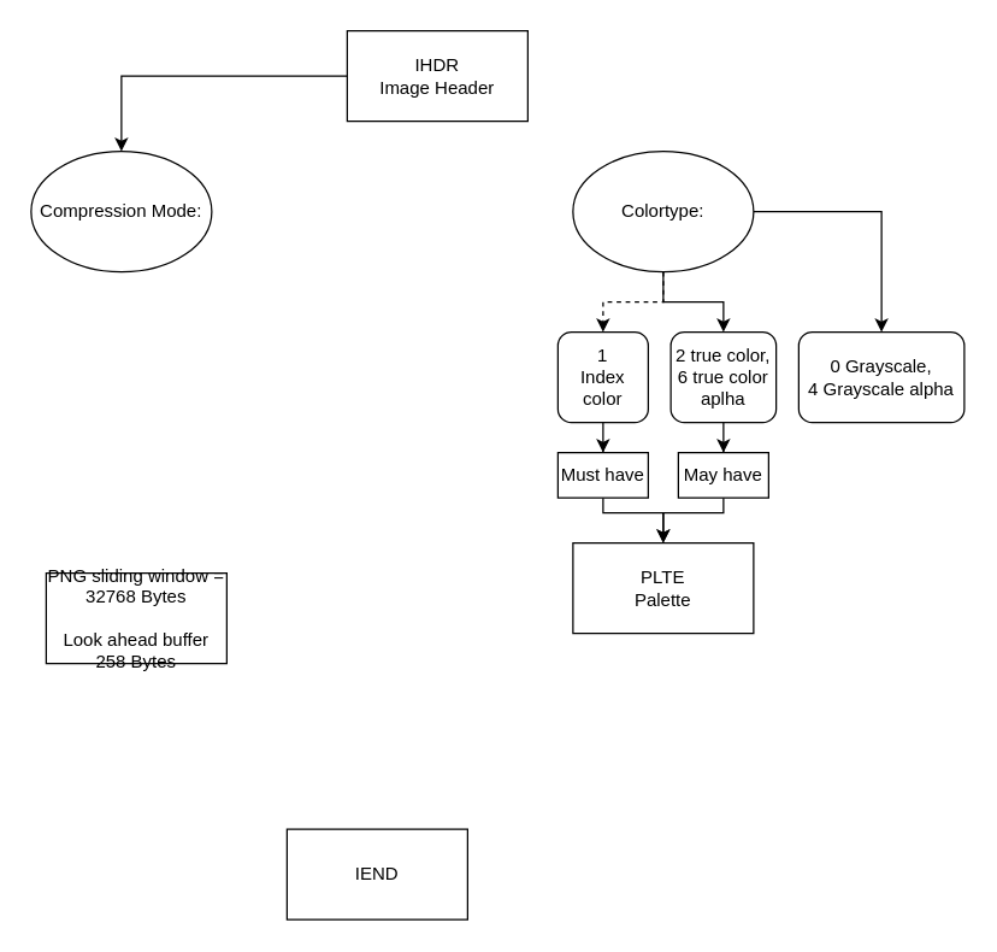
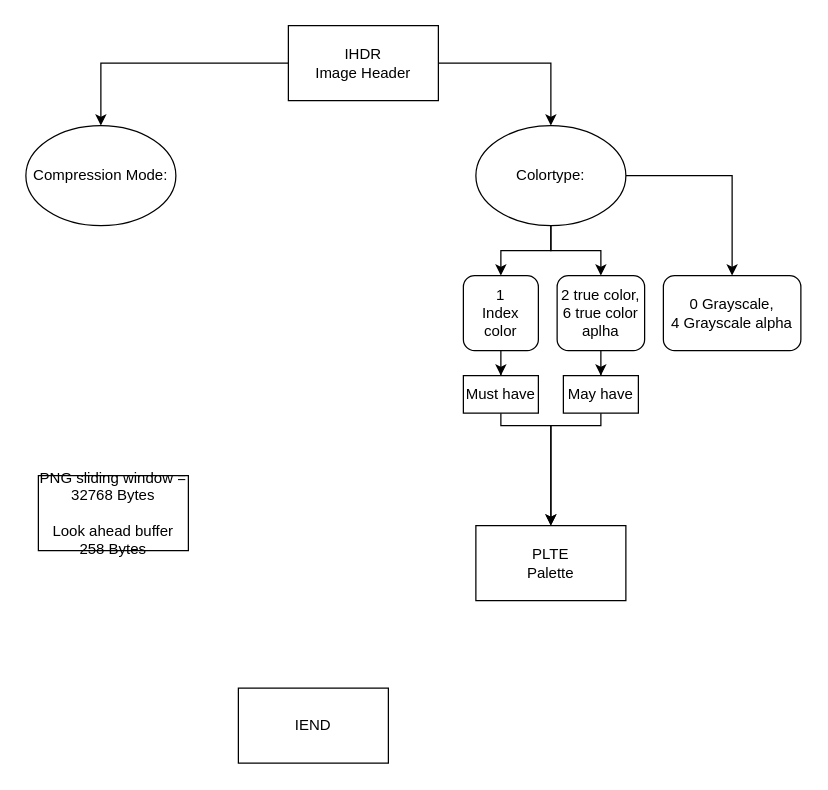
  <mxCell id="0" />
  <mxCell id="1" parent="0" />
+ <mxCell id="2" value="" style="edgeStyle=orthogonalEdgeStyle;rounded=0;orthogonalLoop=1;jettySize=auto;html=1;" edge="1" parent="1" source="4" target="9"><mxGeometry relative="1" as="geometry" /></mxCell>
  <mxCell id="3" style="edgeStyle=orthogonalEdgeStyle;rounded=0;orthogonalLoop=1;jettySize=auto;html=1;entryX=0.5;entryY=0;entryDx=0;entryDy=0;" edge="1" parent="1" source="4" target="20"><mxGeometry relative="1" as="geometry" /></mxCell>
  <mxCell id="4" value="&lt;div align=&quot;center&quot;&gt;IHDR&lt;/div&gt;&lt;div align=&quot;center&quot;&gt;Image Header&lt;br&gt;&lt;/div&gt;" style="rounded=0;whiteSpace=wrap;html=1;align=center;" vertex="1" parent="1"><mxGeometry x="230" y="20" width="120" height="60" as="geometry" /></mxCell>
- <mxCell id="5" value="&lt;div&gt;PLTE&lt;/div&gt;&lt;div&gt;Palette&lt;br&gt;&lt;/div&gt;" style="rounded=0;whiteSpace=wrap;html=1;" vertex="1" parent="1"><mxGeometry x="380" y="360" width="120" height="60" as="geometry" /></mxCell>
- <mxCell id="6" value="" style="edgeStyle=orthogonalEdgeStyle;rounded=0;orthogonalLoop=1;jettySize=auto;html=1;dashed=1;" edge="1" parent="1" source="9" target="11"><mxGeometry relative="1" as="geometry" /></mxCell>
+ <mxCell id="5" value="&lt;div&gt;PLTE&lt;/div&gt;&lt;div&gt;Palette&lt;br&gt;&lt;/div&gt;" style="rounded=0;whiteSpace=wrap;html=1;" vertex="1" parent="1"><mxGeometry x="380" y="420" width="120" height="60" as="geometry" /></mxCell>
+ <mxCell id="6" value="" style="edgeStyle=orthogonalEdgeStyle;rounded=0;orthogonalLoop=1;jettySize=auto;html=1;" edge="1" parent="1" source="9" target="11"><mxGeometry relative="1" as="geometry" /></mxCell>
  <mxCell id="7" value="" style="edgeStyle=orthogonalEdgeStyle;rounded=0;orthogonalLoop=1;jettySize=auto;html=1;" edge="1" parent="1" source="9" target="13"><mxGeometry relative="1" as="geometry" /></mxCell>
  <mxCell id="8" value="" style="edgeStyle=orthogonalEdgeStyle;rounded=0;orthogonalLoop=1;jettySize=auto;html=1;" edge="1" parent="1" source="9" target="14"><mxGeometry relative="1" as="geometry" /></mxCell>
  <mxCell id="9" value="Colortype:" style="ellipse;whiteSpace=wrap;html=1;" vertex="1" parent="1"><mxGeometry x="380" y="100" width="120" height="80" as="geometry" /></mxCell>
  <mxCell id="10" value="" style="edgeStyle=orthogonalEdgeStyle;rounded=0;orthogonalLoop=1;jettySize=auto;html=1;" edge="1" parent="1" source="11" target="16"><mxGeometry relative="1" as="geometry" /></mxCell>
  <mxCell id="11" value="&lt;div&gt;1&lt;/div&gt;&lt;div&gt;Index color&lt;br&gt;&lt;/div&gt;" style="rounded=1;whiteSpace=wrap;html=1;" vertex="1" parent="1"><mxGeometry x="370" y="220" width="60" height="60" as="geometry" /></mxCell>
  <mxCell id="12" value="" style="edgeStyle=orthogonalEdgeStyle;rounded=0;orthogonalLoop=1;jettySize=auto;html=1;" edge="1" parent="1" source="13" target="18"><mxGeometry relative="1" as="geometry" /></mxCell>
  <mxCell id="13" value="2 true color, 6 true color aplha" style="rounded=1;whiteSpace=wrap;html=1;" vertex="1" parent="1"><mxGeometry x="445" y="220" width="70" height="60" as="geometry" /></mxCell>
  <mxCell id="14" value="&lt;div&gt;0 Grayscale,&lt;/div&gt;&lt;div&gt;4 Grayscale alpha&lt;/div&gt;" style="rounded=1;whiteSpace=wrap;html=1;" vertex="1" parent="1"><mxGeometry x="530" y="220" width="110" height="60" as="geometry" /></mxCell>
  <mxCell id="15" value="" style="edgeStyle=orthogonalEdgeStyle;rounded=0;orthogonalLoop=1;jettySize=auto;html=1;" edge="1" parent="1" source="16" target="5"><mxGeometry relative="1" as="geometry"><Array as="points"><mxPoint x="400" y="340" /><mxPoint x="440" y="340" /></Array></mxGeometry></mxCell>
  <mxCell id="16" value="Must have" style="rounded=0;whiteSpace=wrap;html=1;" vertex="1" parent="1"><mxGeometry x="370" y="300" width="60" height="30" as="geometry" /></mxCell>
  <mxCell id="17" value="" style="edgeStyle=orthogonalEdgeStyle;rounded=0;orthogonalLoop=1;jettySize=auto;html=1;" edge="1" parent="1" source="18" target="5"><mxGeometry relative="1" as="geometry"><Array as="points"><mxPoint x="480" y="340" /><mxPoint x="440" y="340" /></Array></mxGeometry></mxCell>
  <mxCell id="18" value="May have" style="rounded=0;whiteSpace=wrap;html=1;" vertex="1" parent="1"><mxGeometry x="450" y="300" width="60" height="30" as="geometry" /></mxCell>
  <mxCell id="19" value="IEND" style="rounded=0;whiteSpace=wrap;html=1;" vertex="1" parent="1"><mxGeometry x="190" y="550" width="120" height="60" as="geometry" /></mxCell>
  <mxCell id="20" value="Compression Mode:" style="ellipse;whiteSpace=wrap;html=1;" vertex="1" parent="1"><mxGeometry x="20" y="100" width="120" height="80" as="geometry" /></mxCell>
  <mxCell id="21" value="&lt;div&gt;PNG sliding window = 32768 Bytes &lt;/div&gt;&lt;div&gt;&lt;br&gt;&lt;/div&gt;&lt;div&gt;Look ahead buffer 258 Bytes&lt;br&gt;&lt;/div&gt;" style="rounded=0;whiteSpace=wrap;html=1;" vertex="1" parent="1"><mxGeometry x="30" y="380" width="120" height="60" as="geometry" /></mxCell>
